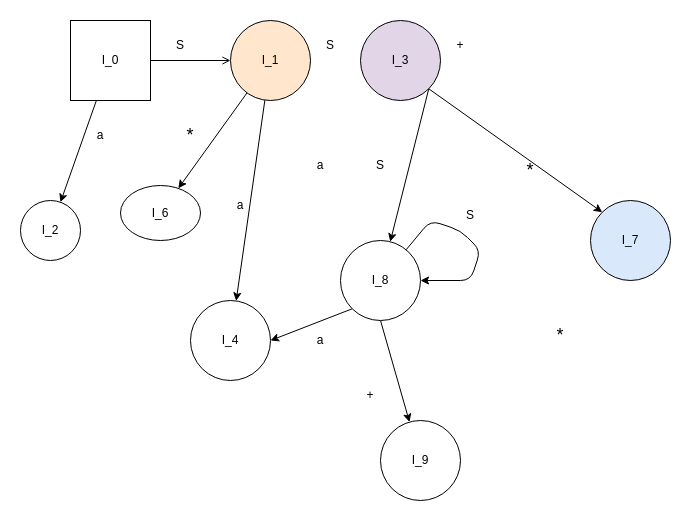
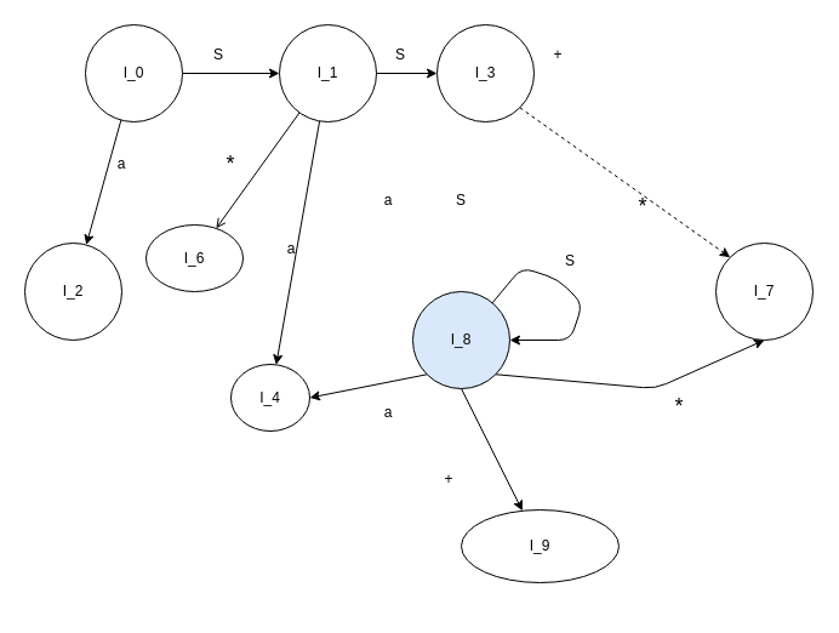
  <mxCell id="0" />
  <mxCell id="1" parent="0" />
- <mxCell id="2" style="edgeStyle=none;html=1;endArrow=open;" parent="1" source="4" target="8" edge="1"><mxGeometry relative="1" as="geometry"><mxPoint x="240" y="60" as="targetPoint" /></mxGeometry></mxCell>
+ <mxCell id="2" style="edgeStyle=none;html=1;" parent="1" source="4" target="8" edge="1"><mxGeometry relative="1" as="geometry"><mxPoint x="240" y="60" as="targetPoint" /></mxGeometry></mxCell>
  <mxCell id="3" style="edgeStyle=none;html=1;" parent="1" source="4" target="10" edge="1"><mxGeometry relative="1" as="geometry"><mxPoint x="130" y="170" as="targetPoint" /></mxGeometry></mxCell>
- <mxCell id="4" value="I_0" style="whiteSpace=wrap;html=1;aspect=fixed;rounded=0;" parent="1" vertex="1"><mxGeometry x="70" y="20" width="80" height="80" as="geometry" /></mxCell>
- <mxCell id="6" style="edgeStyle=none;html=1;fontSize=12;" parent="1" source="8" target="17" edge="1"><mxGeometry relative="1" as="geometry"><mxPoint x="270" y="170" as="targetPoint" /></mxGeometry></mxCell>
+ <mxCell id="4" value="I_0" style="ellipse;whiteSpace=wrap;html=1;aspect=fixed;" parent="1" vertex="1"><mxGeometry x="70" y="20" width="80" height="80" as="geometry" /></mxCell>
+ <mxCell id="5" style="edgeStyle=none;html=1;" parent="1" source="8" target="14" edge="1"><mxGeometry relative="1" as="geometry"><mxPoint x="400" y="60" as="targetPoint" /></mxGeometry></mxCell>
+ <mxCell id="6" style="edgeStyle=none;html=1;fontSize=12;endArrow=open;" parent="1" source="8" target="17" edge="1"><mxGeometry relative="1" as="geometry"><mxPoint x="270" y="170" as="targetPoint" /></mxGeometry></mxCell>
  <mxCell id="7" style="edgeStyle=none;html=1;fontSize=12;" parent="1" source="8" target="27" edge="1"><mxGeometry relative="1" as="geometry"><mxPoint x="250" y="240" as="targetPoint" /></mxGeometry></mxCell>
- <mxCell id="8" value="I_1" style="ellipse;whiteSpace=wrap;html=1;aspect=fixed;fillColor=#ffe6cc;" parent="1" vertex="1"><mxGeometry x="230" y="20" width="80" height="80" as="geometry" /></mxCell>
+ <mxCell id="8" value="I_1" style="ellipse;whiteSpace=wrap;html=1;aspect=fixed;" parent="1" vertex="1"><mxGeometry x="230" y="20" width="80" height="80" as="geometry" /></mxCell>
  <mxCell id="9" value="S" style="text;html=1;strokeColor=none;fillColor=none;align=center;verticalAlign=middle;whiteSpace=wrap;rounded=0;" parent="1" vertex="1"><mxGeometry x="150" y="30" width="60" height="30" as="geometry" /></mxCell>
- <mxCell id="10" value="I_2" style="ellipse;whiteSpace=wrap;html=1;aspect=fixed;" parent="1" vertex="1"><mxGeometry x="20" y="200" width="60" height="60" as="geometry" /></mxCell>
+ <mxCell id="10" value="I_2" style="ellipse;whiteSpace=wrap;html=1;aspect=fixed;" parent="1" vertex="1"><mxGeometry x="20" y="200" width="80" height="80" as="geometry" /></mxCell>
  <mxCell id="11" value="a" style="text;html=1;strokeColor=none;fillColor=none;align=center;verticalAlign=middle;whiteSpace=wrap;rounded=0;" parent="1" vertex="1"><mxGeometry x="70" y="120" width="60" height="30" as="geometry" /></mxCell>
- <mxCell id="12" style="edgeStyle=none;html=1;exitX=1;exitY=1;exitDx=0;exitDy=0;fontSize=12;" parent="1" source="14" target="23" edge="1"><mxGeometry relative="1" as="geometry"><mxPoint x="500" y="250" as="targetPoint" /></mxGeometry></mxCell>
- <mxCell id="13" style="edgeStyle=none;html=1;exitX=1;exitY=1;exitDx=0;exitDy=0;entryX=0;entryY=0;entryDx=0;entryDy=0;fontSize=12;" parent="1" source="14" target="25" edge="1"><mxGeometry relative="1" as="geometry" /></mxCell>
- <mxCell id="14" value="I_3" style="ellipse;whiteSpace=wrap;html=1;aspect=fixed;fillColor=#e1d5e7;" parent="1" vertex="1"><mxGeometry x="360" y="20" width="80" height="80" as="geometry" /></mxCell>
+ <mxCell id="13" style="edgeStyle=none;html=1;exitX=1;exitY=1;exitDx=0;exitDy=0;entryX=0;entryY=0;entryDx=0;entryDy=0;fontSize=12;dashed=1;" parent="1" source="14" target="25" edge="1"><mxGeometry relative="1" as="geometry" /></mxCell>
+ <mxCell id="14" value="I_3" style="ellipse;whiteSpace=wrap;html=1;aspect=fixed;" parent="1" vertex="1"><mxGeometry x="360" y="20" width="80" height="80" as="geometry" /></mxCell>
  <mxCell id="15" value="S" style="text;html=1;strokeColor=none;fillColor=none;align=center;verticalAlign=middle;whiteSpace=wrap;rounded=0;" parent="1" vertex="1"><mxGeometry x="300" y="30" width="60" height="30" as="geometry" /></mxCell>
  <mxCell id="16" value="+" style="text;html=1;strokeColor=none;fillColor=none;align=center;verticalAlign=middle;whiteSpace=wrap;rounded=0;fontSize=12;" parent="1" vertex="1"><mxGeometry x="430" y="30" width="60" height="30" as="geometry" /></mxCell>
  <mxCell id="17" value="I_6" style="ellipse;whiteSpace=wrap;html=1;aspect=fixed;fontSize=12;" parent="1" vertex="1"><mxGeometry x="120" y="185" width="80" height="55" as="geometry" /></mxCell>
  <mxCell id="18" value="&lt;font style=&quot;font-size: 18px;&quot;&gt;*&lt;/font&gt;" style="text;html=1;strokeColor=none;fillColor=none;align=center;verticalAlign=middle;whiteSpace=wrap;rounded=0;" parent="1" vertex="1"><mxGeometry x="160" y="120" width="60" height="30" as="geometry" /></mxCell>
  <mxCell id="19" style="edgeStyle=none;html=1;fontSize=12;entryX=1;entryY=0.5;entryDx=0;entryDy=0;" parent="1" source="23" target="23" edge="1"><mxGeometry relative="1" as="geometry"><mxPoint x="510" y="330" as="targetPoint" /><Array as="points"><mxPoint x="430" y="220" /><mxPoint x="460" y="230" /><mxPoint x="480" y="250" /><mxPoint x="470" y="280" /></Array></mxGeometry></mxCell>
  <mxCell id="20" style="edgeStyle=none;html=1;exitX=0;exitY=1;exitDx=0;exitDy=0;entryX=1;entryY=0.5;entryDx=0;entryDy=0;fontSize=12;" parent="1" source="23" target="27" edge="1"><mxGeometry relative="1" as="geometry" /></mxCell>
  <mxCell id="21" style="edgeStyle=none;html=1;exitX=0.5;exitY=1;exitDx=0;exitDy=0;fontSize=12;" parent="1" source="23" target="32" edge="1"><mxGeometry relative="1" as="geometry"><mxPoint x="430" y="410" as="targetPoint" /></mxGeometry></mxCell>
- <mxCell id="23" value="I_8" style="ellipse;whiteSpace=wrap;html=1;aspect=fixed;fontSize=12;" parent="1" vertex="1"><mxGeometry x="340" y="240" width="80" height="80" as="geometry" /></mxCell>
+ <mxCell id="22" style="edgeStyle=none;html=1;exitX=1;exitY=1;exitDx=0;exitDy=0;entryX=0.5;entryY=1;entryDx=0;entryDy=0;fontSize=12;" parent="1" source="23" target="25" edge="1"><mxGeometry relative="1" as="geometry"><Array as="points"><mxPoint x="540" y="320" /></Array></mxGeometry></mxCell>
+ <mxCell id="23" value="I_8" style="ellipse;whiteSpace=wrap;html=1;aspect=fixed;fontSize=12;fillColor=#dae8fc;" parent="1" vertex="1"><mxGeometry x="340" y="240" width="80" height="80" as="geometry" /></mxCell>
  <mxCell id="24" value="S" style="text;html=1;strokeColor=none;fillColor=none;align=center;verticalAlign=middle;whiteSpace=wrap;rounded=0;fontSize=12;" parent="1" vertex="1"><mxGeometry x="350" y="150" width="60" height="30" as="geometry" /></mxCell>
- <mxCell id="25" value="I_7" style="ellipse;whiteSpace=wrap;html=1;aspect=fixed;fontSize=12;fillColor=#dae8fc;" parent="1" vertex="1"><mxGeometry x="590" y="200" width="80" height="80" as="geometry" /></mxCell>
+ <mxCell id="25" value="I_7" style="ellipse;whiteSpace=wrap;html=1;aspect=fixed;fontSize=12;" parent="1" vertex="1"><mxGeometry x="590" y="200" width="80" height="80" as="geometry" /></mxCell>
  <mxCell id="26" value="S" style="text;html=1;strokeColor=none;fillColor=none;align=center;verticalAlign=middle;whiteSpace=wrap;rounded=0;fontSize=12;" parent="1" vertex="1"><mxGeometry x="440" y="200" width="60" height="30" as="geometry" /></mxCell>
- <mxCell id="27" value="I_4" style="ellipse;whiteSpace=wrap;html=1;aspect=fixed;fontSize=12;" parent="1" vertex="1"><mxGeometry x="190" y="300" width="80" height="80" as="geometry" /></mxCell>
+ <mxCell id="27" value="I_4" style="ellipse;whiteSpace=wrap;html=1;aspect=fixed;fontSize=12;" parent="1" vertex="1"><mxGeometry x="190" y="300" width="65" height="55" as="geometry" /></mxCell>
  <mxCell id="28" value="a" style="text;html=1;strokeColor=none;fillColor=none;align=center;verticalAlign=middle;whiteSpace=wrap;rounded=0;" parent="1" vertex="1"><mxGeometry x="210" y="190" width="60" height="30" as="geometry" /></mxCell>
  <mxCell id="29" value="a" style="text;html=1;strokeColor=none;fillColor=none;align=center;verticalAlign=middle;whiteSpace=wrap;rounded=0;" parent="1" vertex="1"><mxGeometry x="290" y="150" width="60" height="30" as="geometry" /></mxCell>
  <mxCell id="30" value="&lt;font style=&quot;font-size: 18px;&quot;&gt;*&lt;/font&gt;" style="text;html=1;strokeColor=none;fillColor=none;align=center;verticalAlign=middle;whiteSpace=wrap;rounded=0;" parent="1" vertex="1"><mxGeometry x="500" y="155" width="60" height="30" as="geometry" /></mxCell>
  <mxCell id="31" value="a" style="text;html=1;strokeColor=none;fillColor=none;align=center;verticalAlign=middle;whiteSpace=wrap;rounded=0;" parent="1" vertex="1"><mxGeometry x="290" y="325" width="60" height="30" as="geometry" /></mxCell>
- <mxCell id="32" value="I_9" style="ellipse;whiteSpace=wrap;html=1;aspect=fixed;fontSize=12;" parent="1" vertex="1"><mxGeometry x="380" y="420" width="80" height="80" as="geometry" /></mxCell>
+ <mxCell id="32" value="I_9" style="ellipse;whiteSpace=wrap;html=1;aspect=fixed;fontSize=12;" parent="1" vertex="1"><mxGeometry x="380" y="420" width="130" height="60" as="geometry" /></mxCell>
  <mxCell id="33" value="+" style="text;html=1;strokeColor=none;fillColor=none;align=center;verticalAlign=middle;whiteSpace=wrap;rounded=0;fontSize=12;" parent="1" vertex="1"><mxGeometry x="340" y="380" width="60" height="30" as="geometry" /></mxCell>
  <mxCell id="34" value="&lt;font style=&quot;font-size: 18px;&quot;&gt;*&lt;/font&gt;" style="text;html=1;strokeColor=none;fillColor=none;align=center;verticalAlign=middle;whiteSpace=wrap;rounded=0;" parent="1" vertex="1"><mxGeometry x="530" y="320" width="60" height="30" as="geometry" /></mxCell>
